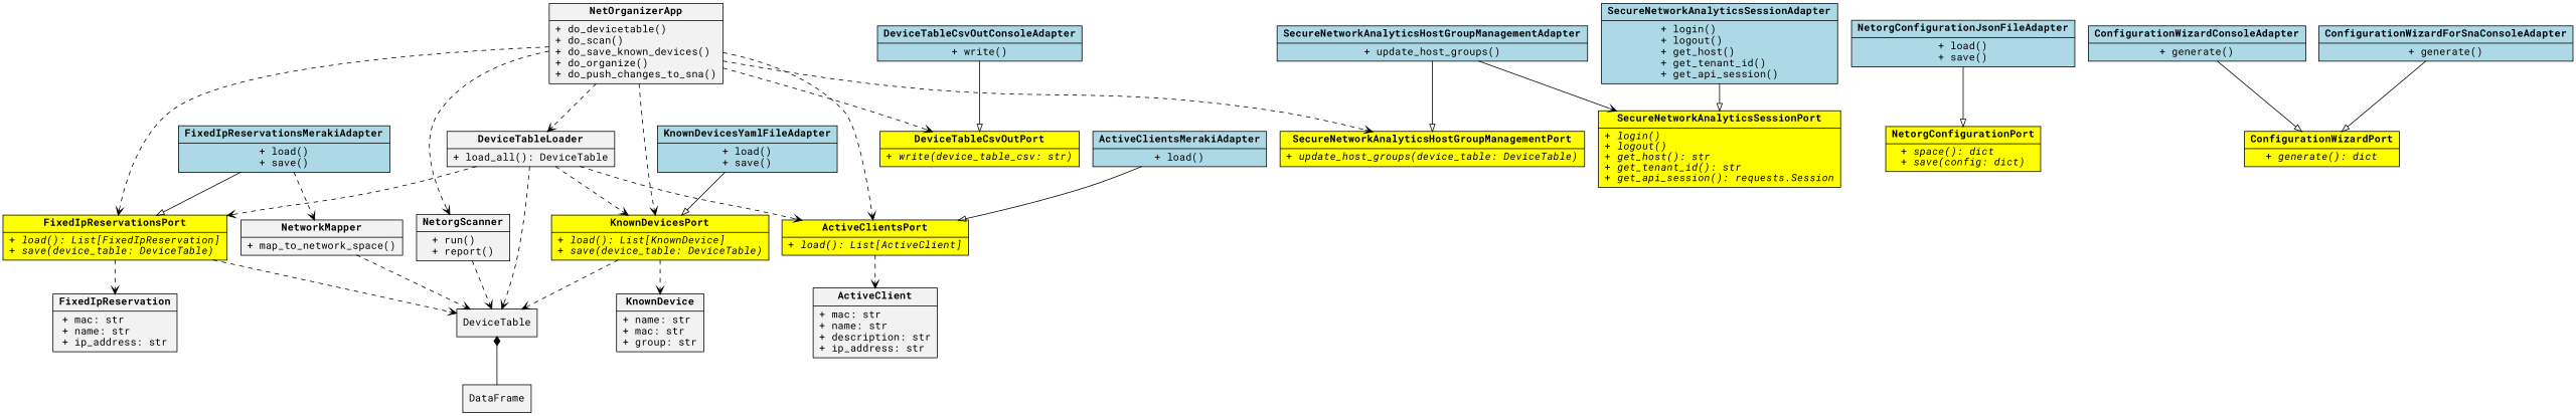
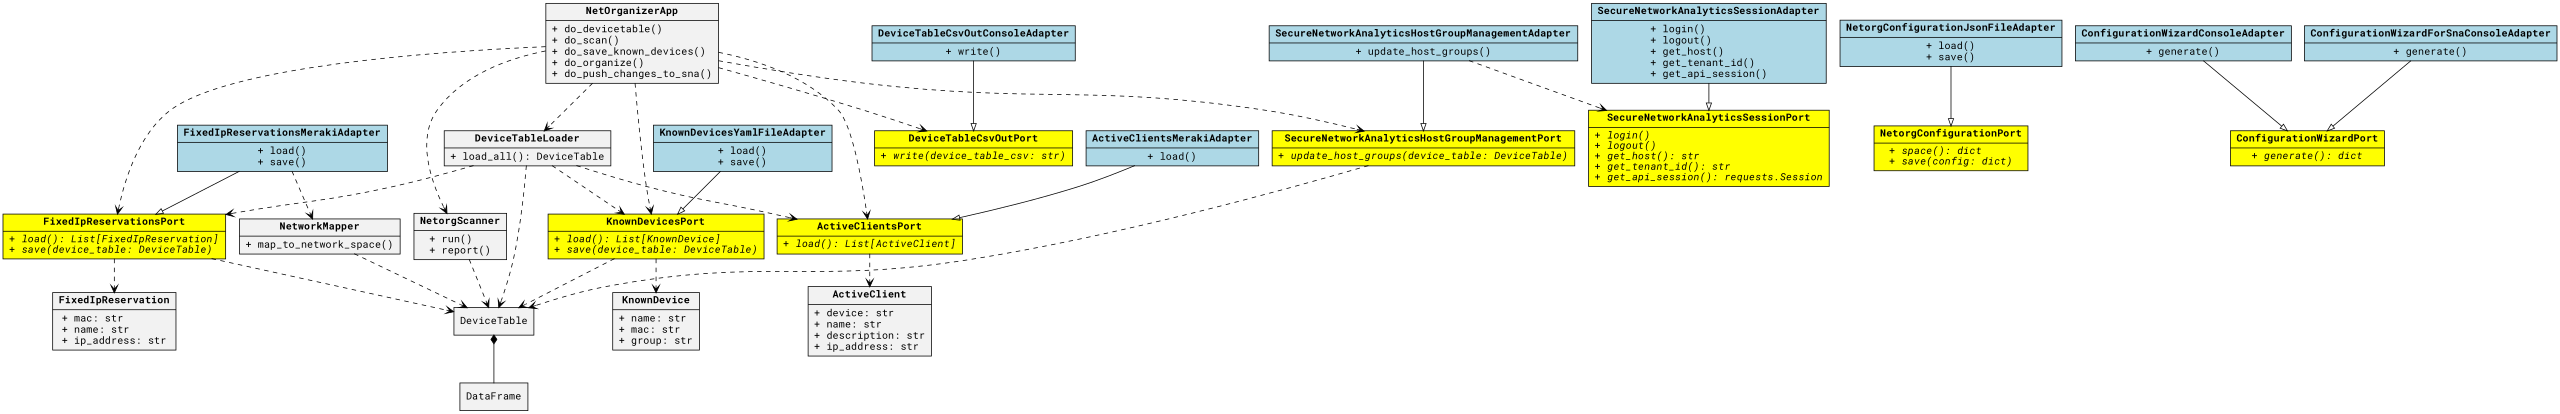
  digraph {
    fontname="Roboto Mono"
    node [fillcolor=gray95 fontname="Roboto Mono" shape=record style=filled]
    edge [arrowhead=vee fontname="Roboto Mono" style=dashed]
    n1 [fillcolor=yellow label=<{<b>KnownDevicesPort</b> |          + <i>load(): List[KnownDevice]</i><br align="left"/>+ <i>save(device_table: DeviceTable)</i><br align="left"/>}>]
    n2 [label=<{<b>KnownDevice</b> |          + name: str<br align="left"/>+ mac: str<br align="left"/>+ group: str<br align="left"/>}>]
    DeviceTable
    DataFrame
    n5 [fillcolor=yellow label=<{<b>ActiveClientsPort</b> |          + <i>load(): List[ActiveClient]</i><br align="left"/>}>]
-   n6 [label=<{<b>ActiveClient</b> |          + mac: str<br align="left"/>+ name: str<br align="left"/>+ description: str<br align="left"/>+ ip_address: str<br align="left"/>}>]
+   n6 [label=<{<b>ActiveClient</b> |          + device: str<br align="left"/>+ name: str<br align="left"/>+ description: str<br align="left"/>+ ip_address: str<br align="left"/>}>]
    n7 [fillcolor=yellow label=<{<b>FixedIpReservationsPort</b> |          + <i>load(): List[FixedIpReservation]</i><br align="left"/>+ <i>save(device_table: DeviceTable)</i><br align="left"/>}>]
    n8 [label=<{<b>FixedIpReservation</b> |          + mac: str<br align="left"/>+ name: str<br align="left"/>+ ip_address: str<br align="left"/>}>]
    n9 [fillcolor=yellow label=<{<b>SecureNetworkAnalyticsHostGroupManagementPort</b> |          + <i>update_host_groups(device_table: DeviceTable)</i><br align="left"/>}>]
    n10 [fillcolor=lightblue label=<{<b>SecureNetworkAnalyticsHostGroupManagementAdapter</b> |          + update_host_groups()<br align="left"/>}>]
    n11 [fillcolor=yellow label=<{<b>SecureNetworkAnalyticsSessionPort</b> |          + <i>login()</i><br align="left"/>+ <i>logout()</i><br align="left"/>+ <i>get_host(): str</i><br align="left"/>+ <i>get_tenant_id(): str</i><br align="left"/>+ <i>get_api_session(): requests.Session</i><br align="left"/>}>]
    n12 [label=<{<b>NetOrganizerApp</b> |          + do_devicetable()<br align="left"/>+ do_scan()<br align="left"/>+ do_save_known_devices()<br align="left"/>+ do_organize()<br align="left"/>+ do_push_changes_to_sna()<br align="left"/>}>]
    n13 [fillcolor=yellow label=<{<b>DeviceTableCsvOutPort</b> |          + <i>write(device_table_csv: str)</i><br align="left"/>}>]
    n14 [label=<{<b>NetorgScanner</b> |          + run()<br align="left"/>+ report()<br align="left"/>}>]
    n15 [label=<{<b>DeviceTableLoader</b> |          + load_all(): DeviceTable<br align="left"/>}>]
    n16 [fillcolor=lightblue label=<{<b>FixedIpReservationsMerakiAdapter</b> |          + load()<br align="left"/>+ save()<br align="left"/>}>]
    n17 [label=<{<b>NetworkMapper</b> |          + map_to_network_space()<br align="left"/>}>]
    n18 [fillcolor=lightblue label=<{<b>KnownDevicesYamlFileAdapter</b> |          + load()<br align="left"/>+ save()<br align="left"/>}>]
    n19 [fillcolor=lightblue label=<{<b>ActiveClientsMerakiAdapter</b> |          + load()<br align="left"/>}>]
    n20 [fillcolor=lightblue label=<{<b>NetorgConfigurationJsonFileAdapter</b> |          + load()<br align="left"/>+ save()<br align="left"/>}>]
    n21 [fillcolor=yellow label=<{<b>NetorgConfigurationPort</b> |          + <i>space(): dict</i><br align="left"/>+ <i>save(config: dict)</i><br align="left"/>}>]
    n22 [fillcolor=lightblue label=<{<b>ConfigurationWizardConsoleAdapter</b> |          + generate()<br align="left"/>}>]
    n23 [fillcolor=yellow label=<{<b>ConfigurationWizardPort</b> |          + <i>generate(): dict</i><br align="left"/>}>]
    n24 [fillcolor=lightblue label=<{<b>ConfigurationWizardForSnaConsoleAdapter</b> |          + generate()<br align="left"/>}>]
    n25 [fillcolor=lightblue label=<{<b>DeviceTableCsvOutConsoleAdapter</b> |          + write()<br align="left"/>}>]
    n26 [fillcolor=lightblue label=<{<b>SecureNetworkAnalyticsSessionAdapter</b> |          + login()<br align="left"/>+ logout()<br align="left"/>+ get_host()<br align="left"/>+ get_tenant_id()<br align="left"/>+ get_api_session()<br align="left"/>}>]
    n1 -> n2
    n1 -> DeviceTable
    DeviceTable -> DataFrame [arrowhead=empty arrowtail=diamond dir=back style=""]
    n5 -> n6
    n7 -> DeviceTable
    n7 -> n8
+   n9 -> DeviceTable
    n10 -> n9 [arrowhead=empty style=""]
-   n10 -> n11 [style=solid]
+   n10 -> n11
    n12 -> n1
    n12 -> n5
    n12 -> n7
    n12 -> n9
    n12 -> n13
    n12 -> n14
    n12 -> n15
    n14 -> DeviceTable
    n15 -> n1
    n15 -> DeviceTable
    n15 -> n5
    n15 -> n7
    n16 -> n7 [arrowhead=empty style=""]
    n16 -> n17
    n17 -> DeviceTable
    n18 -> n1 [arrowhead=empty style=""]
    n19 -> n5 [arrowhead=empty style=""]
    n20 -> n21 [arrowhead=empty style=""]
    n22 -> n23 [arrowhead=empty style=""]
    n24 -> n23 [arrowhead=empty style=""]
    n25 -> n13 [arrowhead=empty style=""]
    n26 -> n11 [arrowhead=empty style=""]
  }
